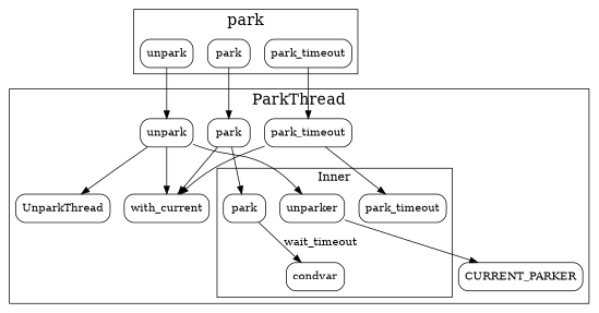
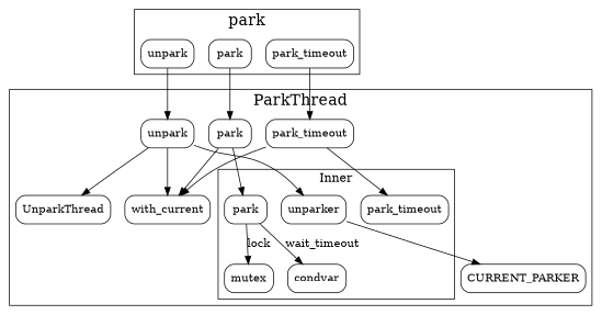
  digraph {
    newrank=true
    rankdir=TD
    node [shape=box style=rounded]
    unpark
    park
    park_timeout
    n4 [label=park_timeout]
    n5 [label=park]
+   mutex
    condvar
    n8 [label=unparker]
    n9 [label=park]
    n10 [label=with_current]
    n11 [label=park_timeout]
    n12 [label=unpark]
    UnparkThread
    CURRENT_PARKER
    subgraph cluster_1 {
      fontsize=20
      label=park
      unpark
      park
      park_timeout
    }
    subgraph cluster_2 {
      fontsize=20
      label=ParkThread
      n9
      n10
      n11
      n12
      UnparkThread
      CURRENT_PARKER
      subgraph cluster_3 {
        fontsize=15
        label=Inner
        n4
        n5
+       mutex
        condvar
        n8
      }
    }
    unpark -> n12
    park -> n9
    park_timeout -> n11
+   n5 -> mutex [label=lock]
    n5 -> condvar [label=wait_timeout]
    n8 -> CURRENT_PARKER
    n9 -> n5
    n9 -> n10
    n11 -> n4
    n11 -> n10
    n12 -> n8
    n12 -> n10
    n12 -> UnparkThread
  }
